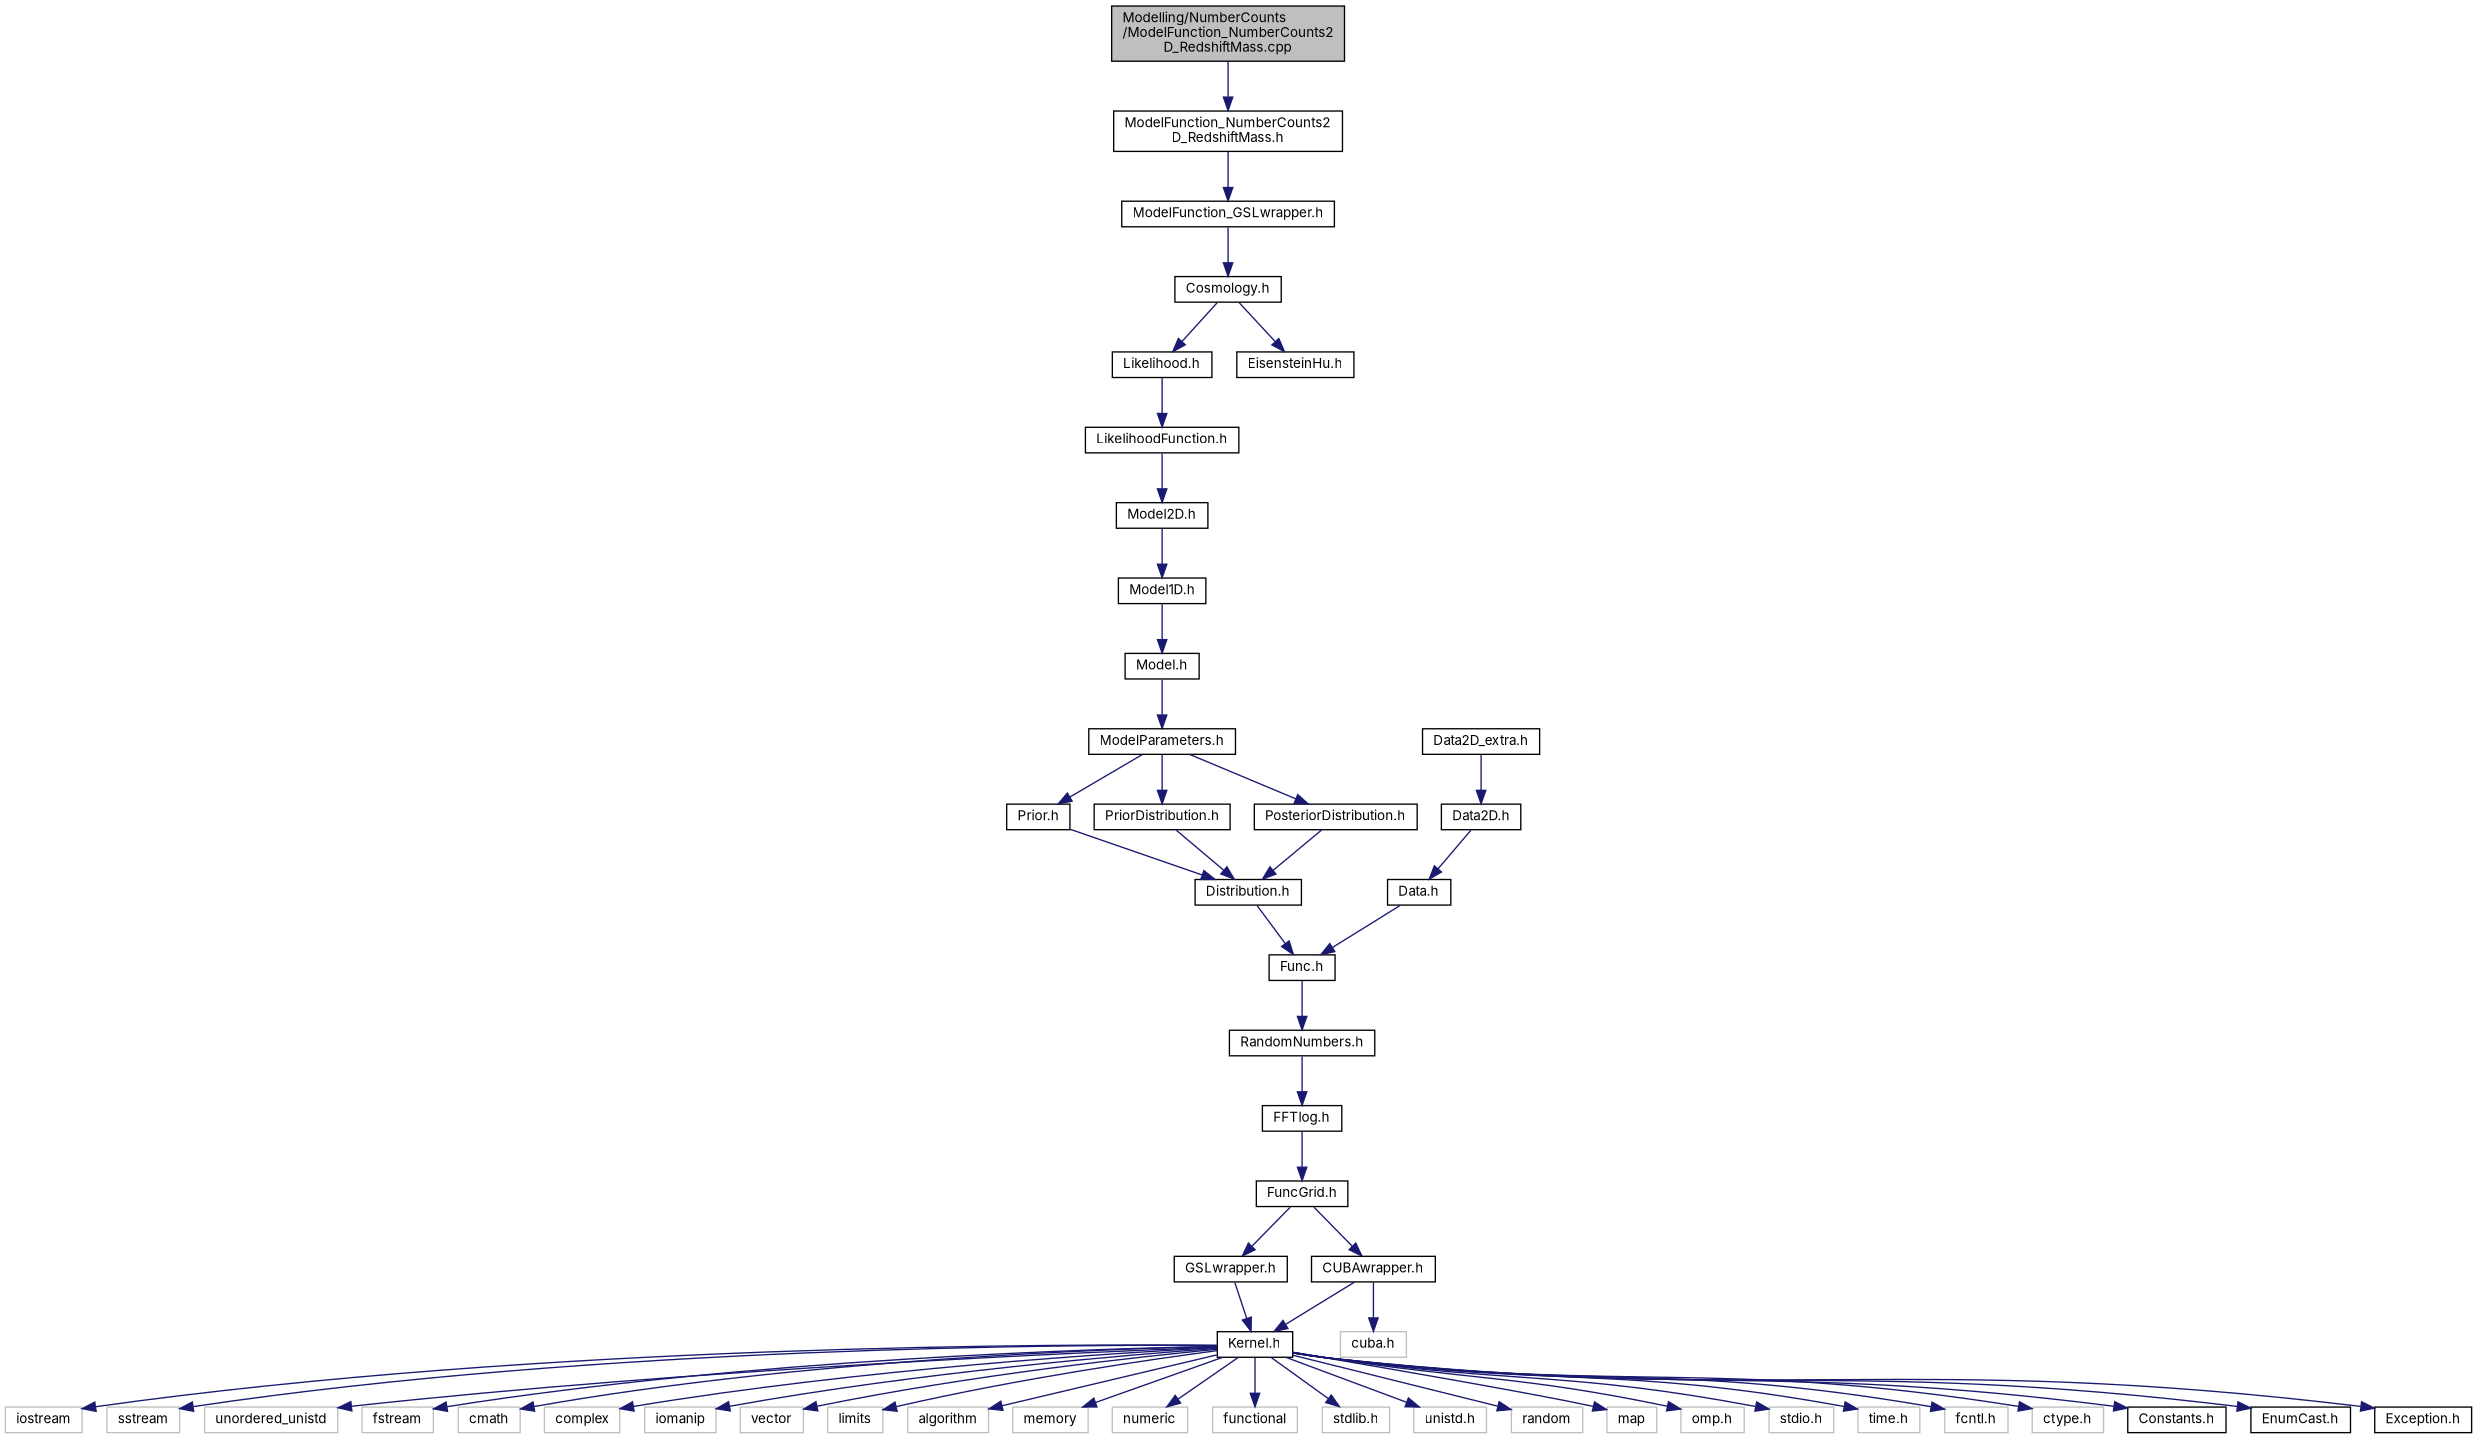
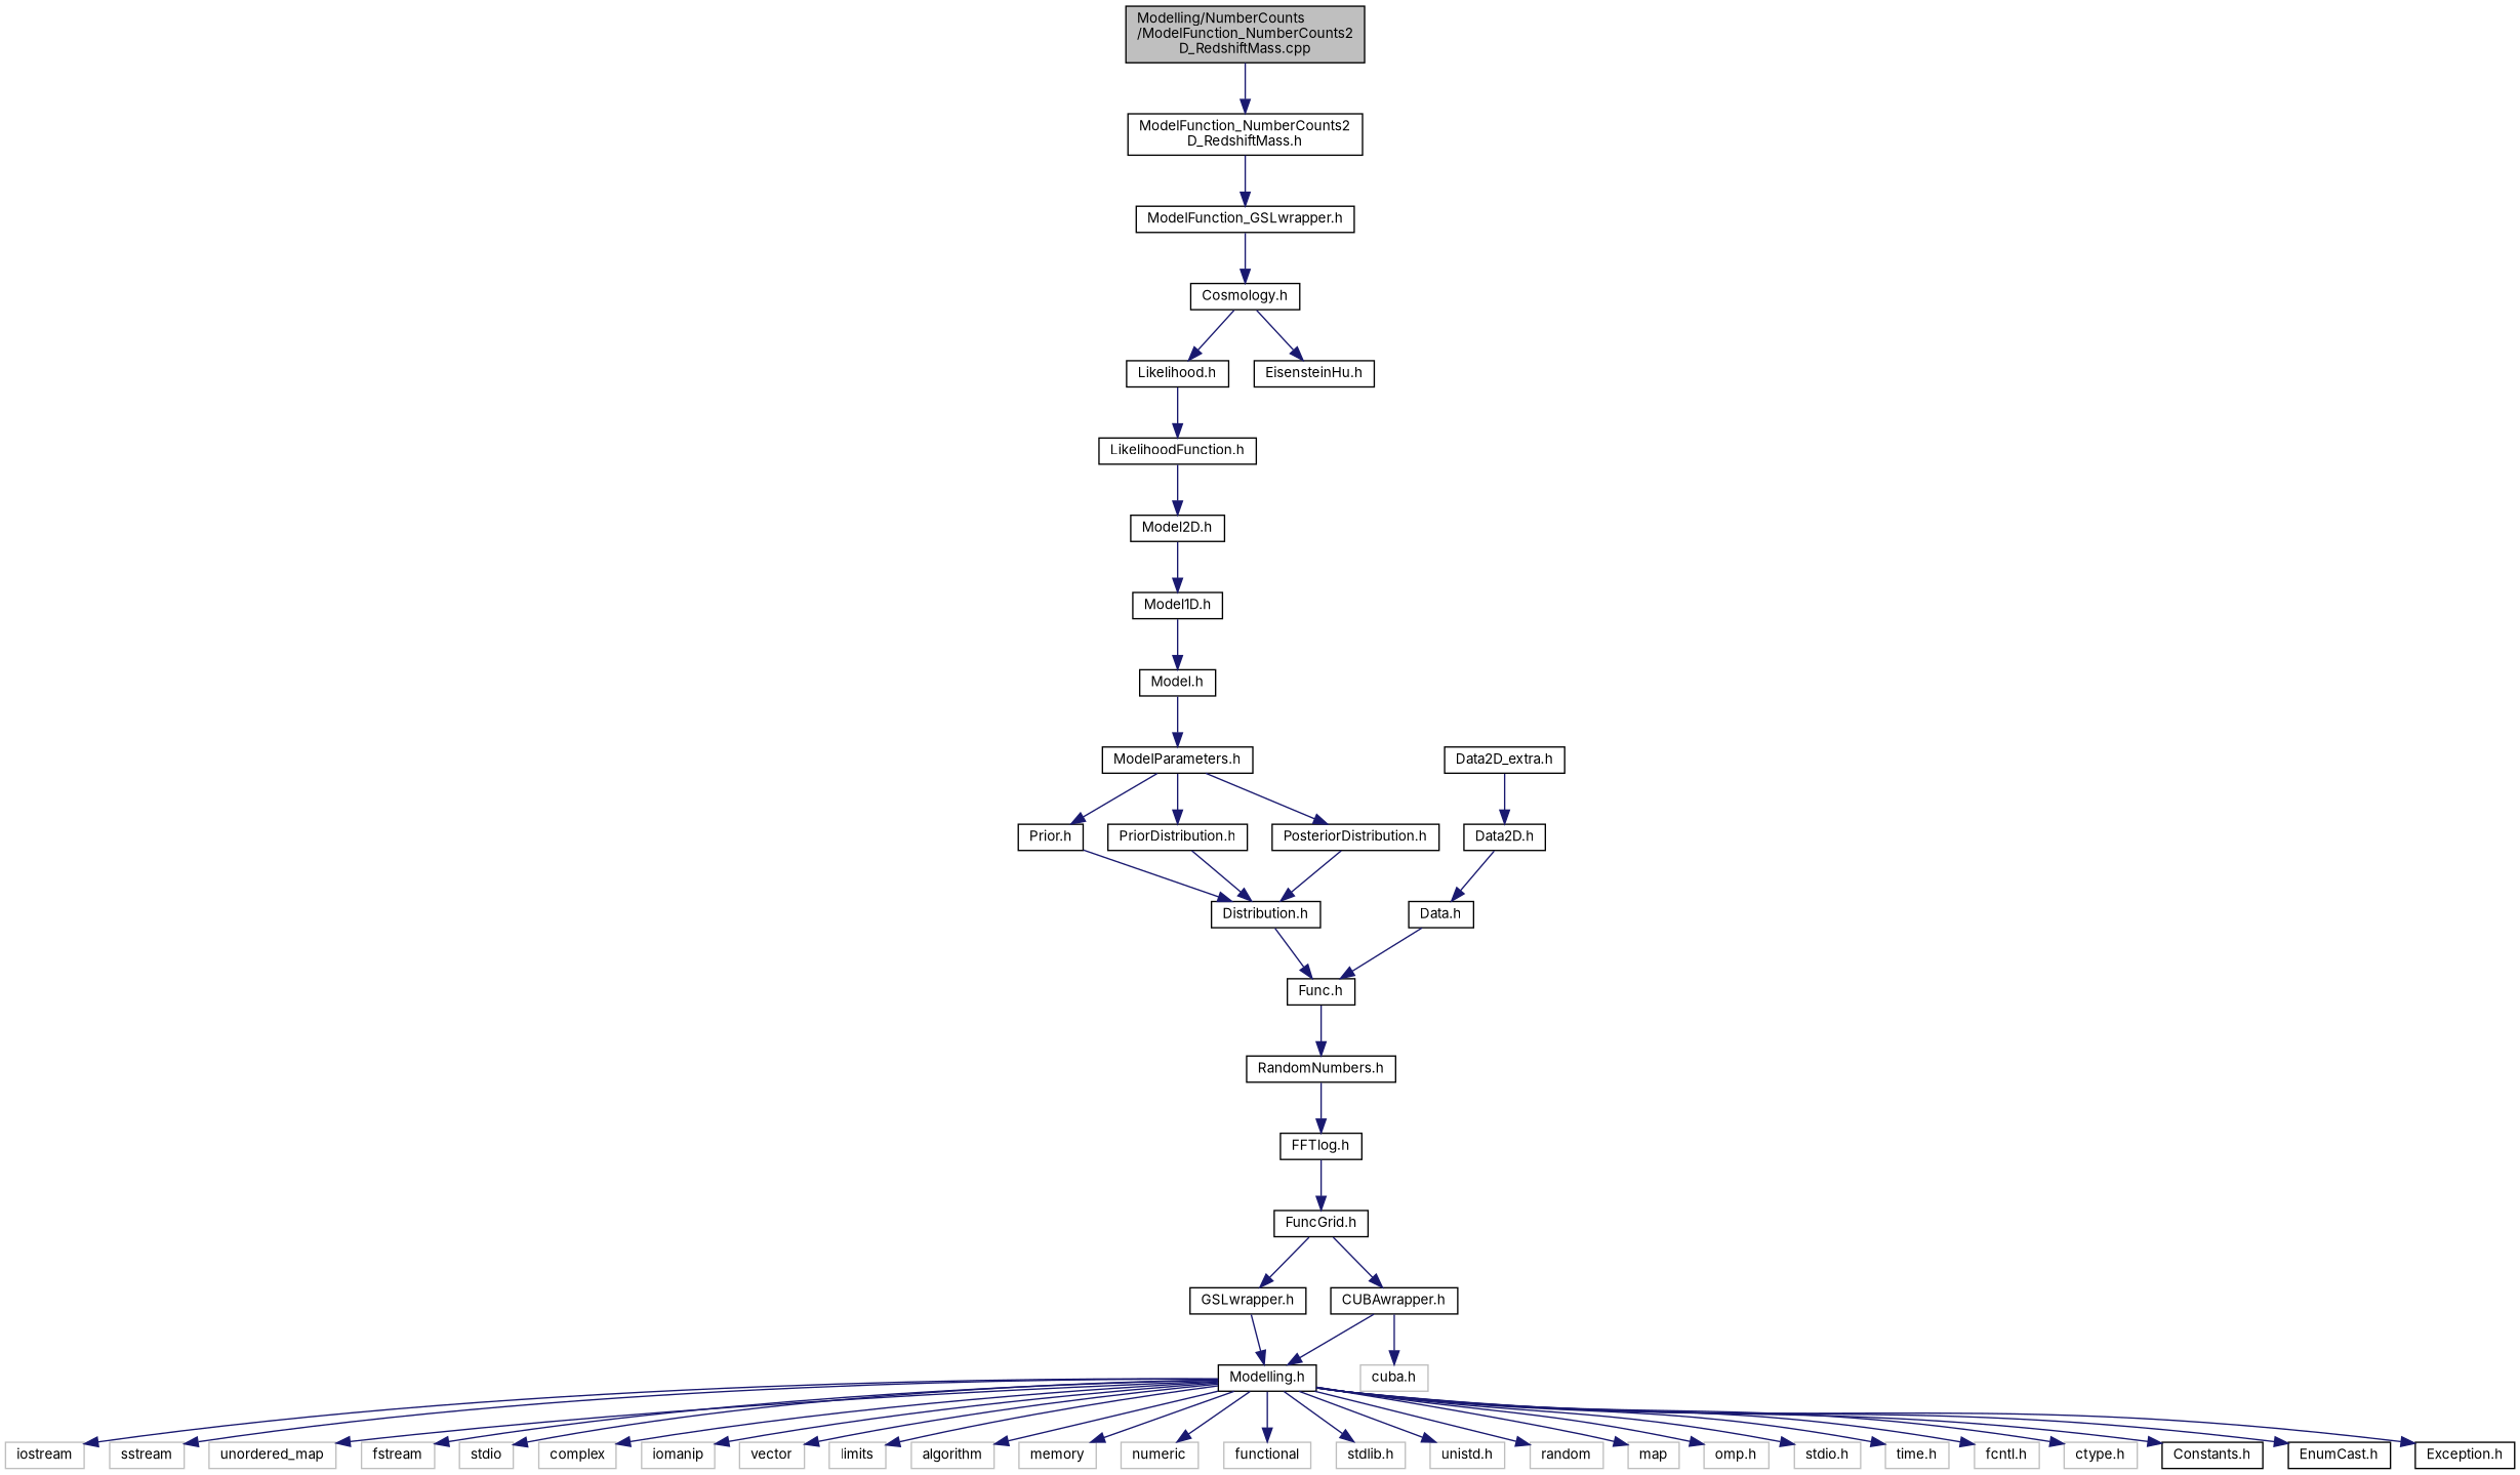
  digraph {
    fontname=Inter
    node [color=black fillcolor=white fontname=Inter fontsize=10 shape=record style=filled]
    edge [color=midnightblue fontname=Inter fontsize=10 labelfontname=Helvetica labelfontsize=10 style=solid]
    n1 [fillcolor=grey75 fontcolor=black height=0.2 label="Modelling/NumberCounts\l/ModelFunction_NumberCounts2\lD_RedshiftMass.cpp" width=0.4]
    n2 [height=0.2 label="ModelFunction_NumberCounts2\lD_RedshiftMass.h" width=0.4]
    n3 [height=0.2 label="ModelFunction_GSLwrapper.h" width=0.4]
    n4 [height=0.2 label="Cosmology.h" width=0.4]
    n5 [height=0.2 label="Likelihood.h" width=0.4]
    n6 [height=0.2 label="EisensteinHu.h" width=0.4]
    n7 [height=0.2 label="LikelihoodFunction.h" width=0.4]
    n8 [height=0.2 label="Model2D.h" width=0.4]
    n9 [height=0.2 label="Model1D.h" width=0.4]
    n10 [height=0.2 label="Model.h" width=0.4]
    n11 [height=0.2 label="ModelParameters.h" width=0.4]
    n12 [height=0.2 label="Prior.h" width=0.4]
    n13 [height=0.2 label="PriorDistribution.h" width=0.4]
    n14 [height=0.2 label="PosteriorDistribution.h" width=0.4]
    n15 [height=0.2 label="Distribution.h" width=0.4]
    n16 [height=0.2 label="Func.h" width=0.4]
    n17 [height=0.2 label="Data2D_extra.h" width=0.4]
    n18 [height=0.2 label="Data2D.h" width=0.4]
    n19 [height=0.2 label="RandomNumbers.h" width=0.4]
    n20 [height=0.2 label="Data.h" width=0.4]
    n21 [height=0.2 label="FFTlog.h" width=0.4]
    n22 [height=0.2 label="FuncGrid.h" width=0.4]
    n23 [height=0.2 label="GSLwrapper.h" width=0.4]
    n24 [height=0.2 label="CUBAwrapper.h" width=0.4]
-   n25 [height=0.2 label="Kernel.h" width=0.4]
+   n25 [height=0.2 label="Modelling.h" width=0.4]
    n26 [color=grey75 height=0.2 label="cuba.h" width=0.4]
    n27 [color=grey75 height=0.2 label=iostream width=0.4]
    n28 [color=grey75 height=0.2 label=sstream width=0.4]
-   n29 [color=grey75 height=0.2 label=unordered_unistd width=0.4]
+   n29 [color=grey75 height=0.2 label=unordered_map width=0.4]
    n30 [color=grey75 height=0.2 label=fstream width=0.4]
-   n31 [color=grey75 height=0.2 label=cmath width=0.4]
+   n31 [color=grey75 height=0.2 label=stdio width=0.4]
    n32 [color=grey75 height=0.2 label=complex width=0.4]
    n33 [color=grey75 height=0.2 label=iomanip width=0.4]
    n34 [color=grey75 height=0.2 label=vector width=0.4]
    n35 [color=grey75 height=0.2 label=limits width=0.4]
    n36 [color=grey75 height=0.2 label=algorithm width=0.4]
    n37 [color=grey75 height=0.2 label=memory width=0.4]
    n38 [color=grey75 height=0.2 label=numeric width=0.4]
    n39 [color=grey75 height=0.2 label=functional width=0.4]
    n40 [color=grey75 height=0.2 label="stdlib.h" width=0.4]
    n41 [color=grey75 height=0.2 label="unistd.h" width=0.4]
    n42 [color=grey75 height=0.2 label=random width=0.4]
    n43 [color=grey75 height=0.2 label=map width=0.4]
    n44 [color=grey75 height=0.2 label="omp.h" width=0.4]
    n45 [color=grey75 height=0.2 label="stdio.h" width=0.4]
    n46 [color=grey75 height=0.2 label="time.h" width=0.4]
    n47 [color=grey75 height=0.2 label="fcntl.h" width=0.4]
    n48 [color=grey75 height=0.2 label="ctype.h" width=0.4]
    n49 [height=0.2 label="Constants.h" width=0.4]
    n50 [height=0.2 label="EnumCast.h" width=0.4]
    n51 [height=0.2 label="Exception.h" width=0.4]
    n1 -> n2
    n2 -> n3
    n3 -> n4
    n4 -> n5
    n4 -> n6
    n5 -> n7
    n7 -> n8
    n8 -> n9
    n9 -> n10
    n10 -> n11
    n11 -> n12
    n11 -> n13
    n11 -> n14
    n12 -> n15
    n13 -> n15
    n14 -> n15
    n15 -> n16
    n16 -> n19
    n17 -> n18
    n18 -> n20
    n19 -> n21
    n20 -> n16
    n21 -> n22
    n22 -> n23
    n22 -> n24
    n23 -> n25
    n24 -> n25
    n24 -> n26
    n25 -> n27
    n25 -> n28
    n25 -> n29
    n25 -> n30
    n25 -> n31
    n25 -> n32
    n25 -> n33
    n25 -> n34
    n25 -> n35
    n25 -> n36
    n25 -> n37
    n25 -> n38
    n25 -> n39
    n25 -> n40
    n25 -> n41
    n25 -> n42
    n25 -> n43
    n25 -> n44
    n25 -> n45
    n25 -> n46
    n25 -> n47
    n25 -> n48
    n25 -> n49
    n25 -> n50
    n25 -> n51
  }
